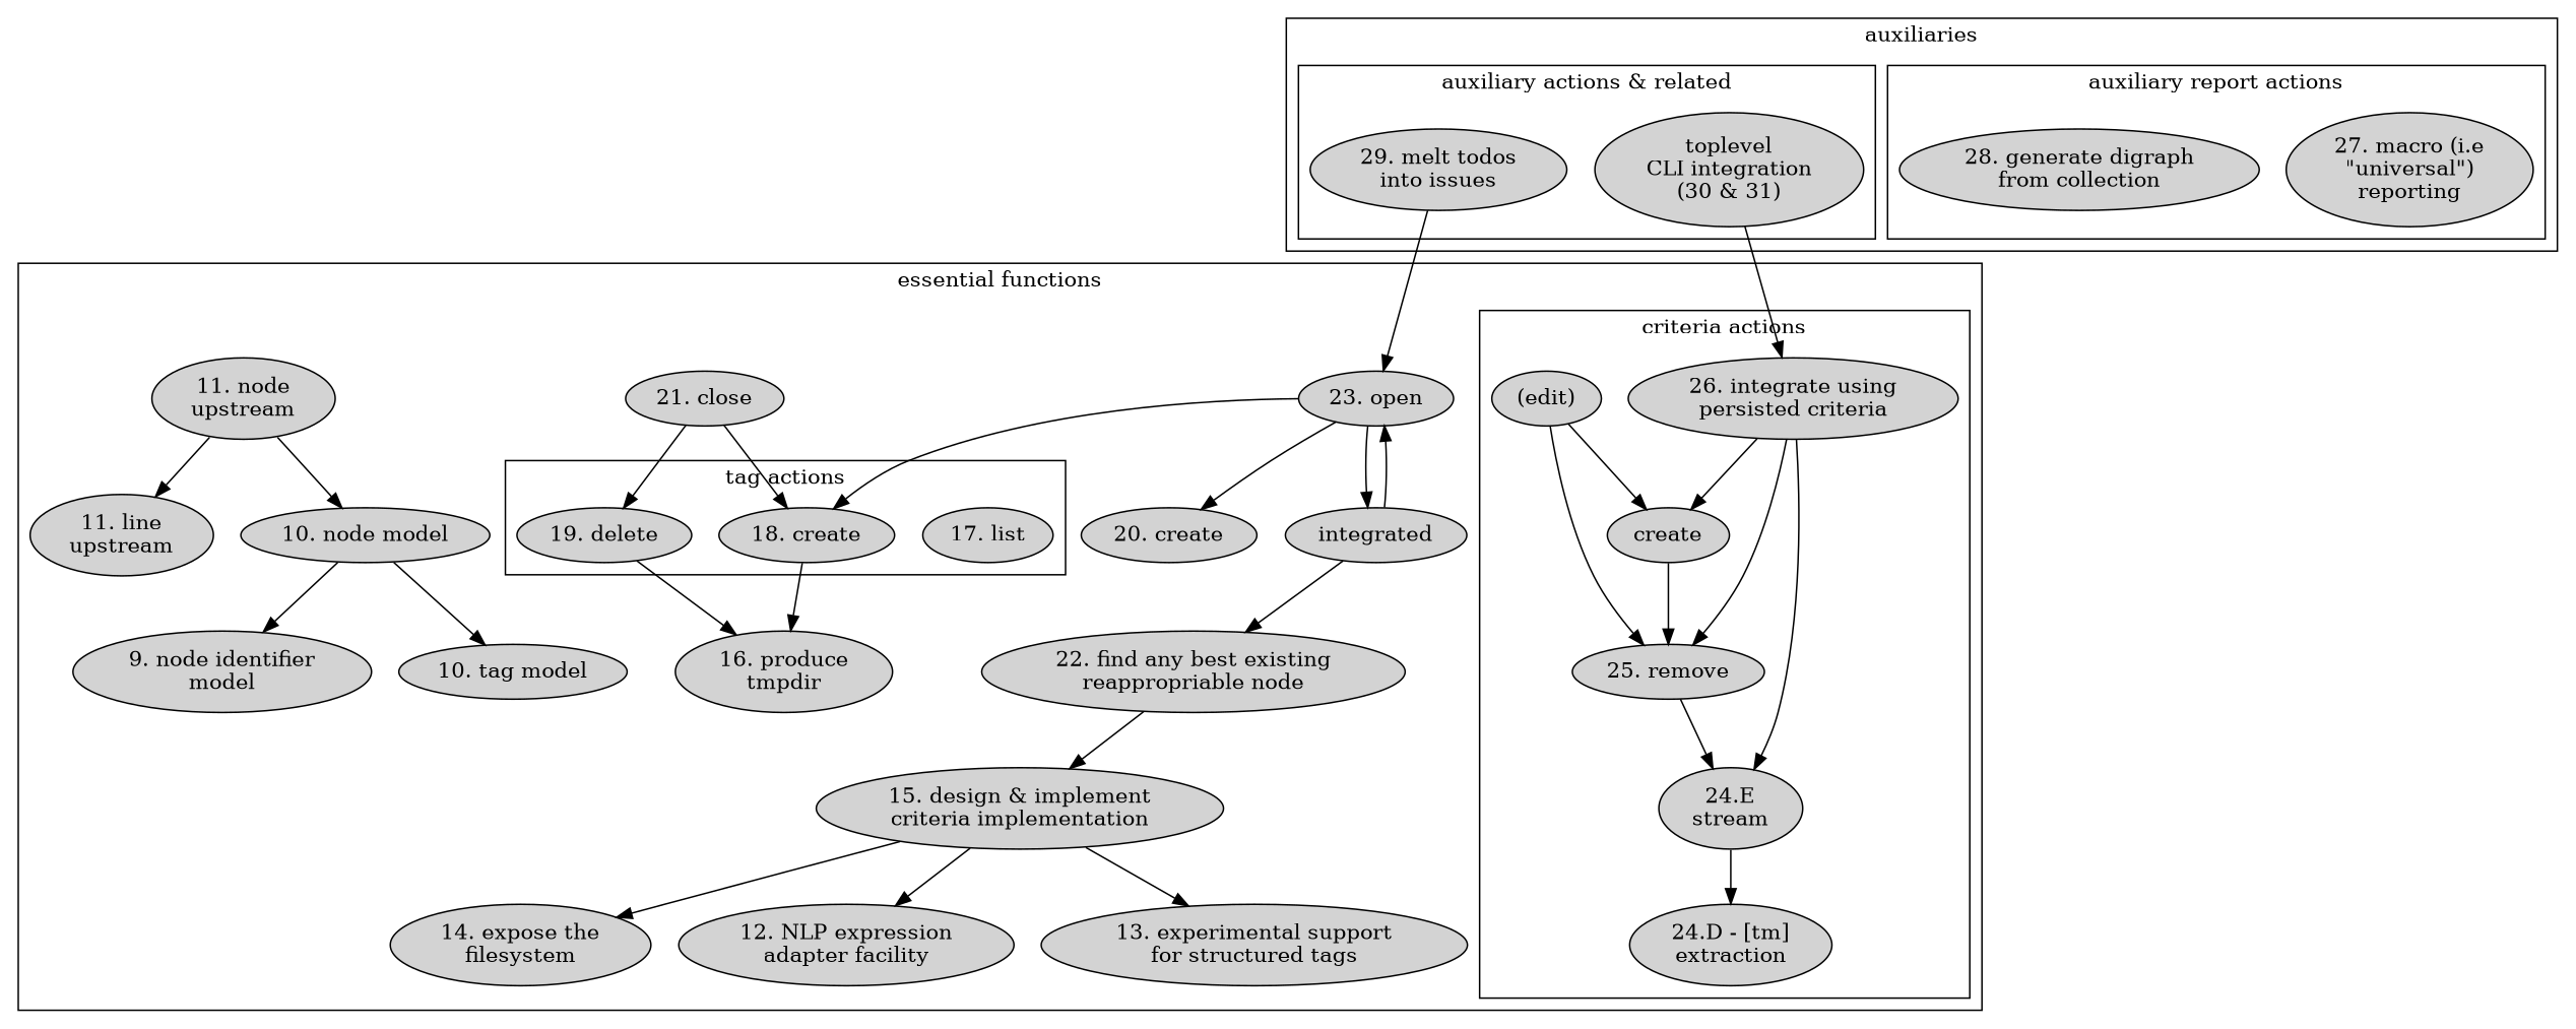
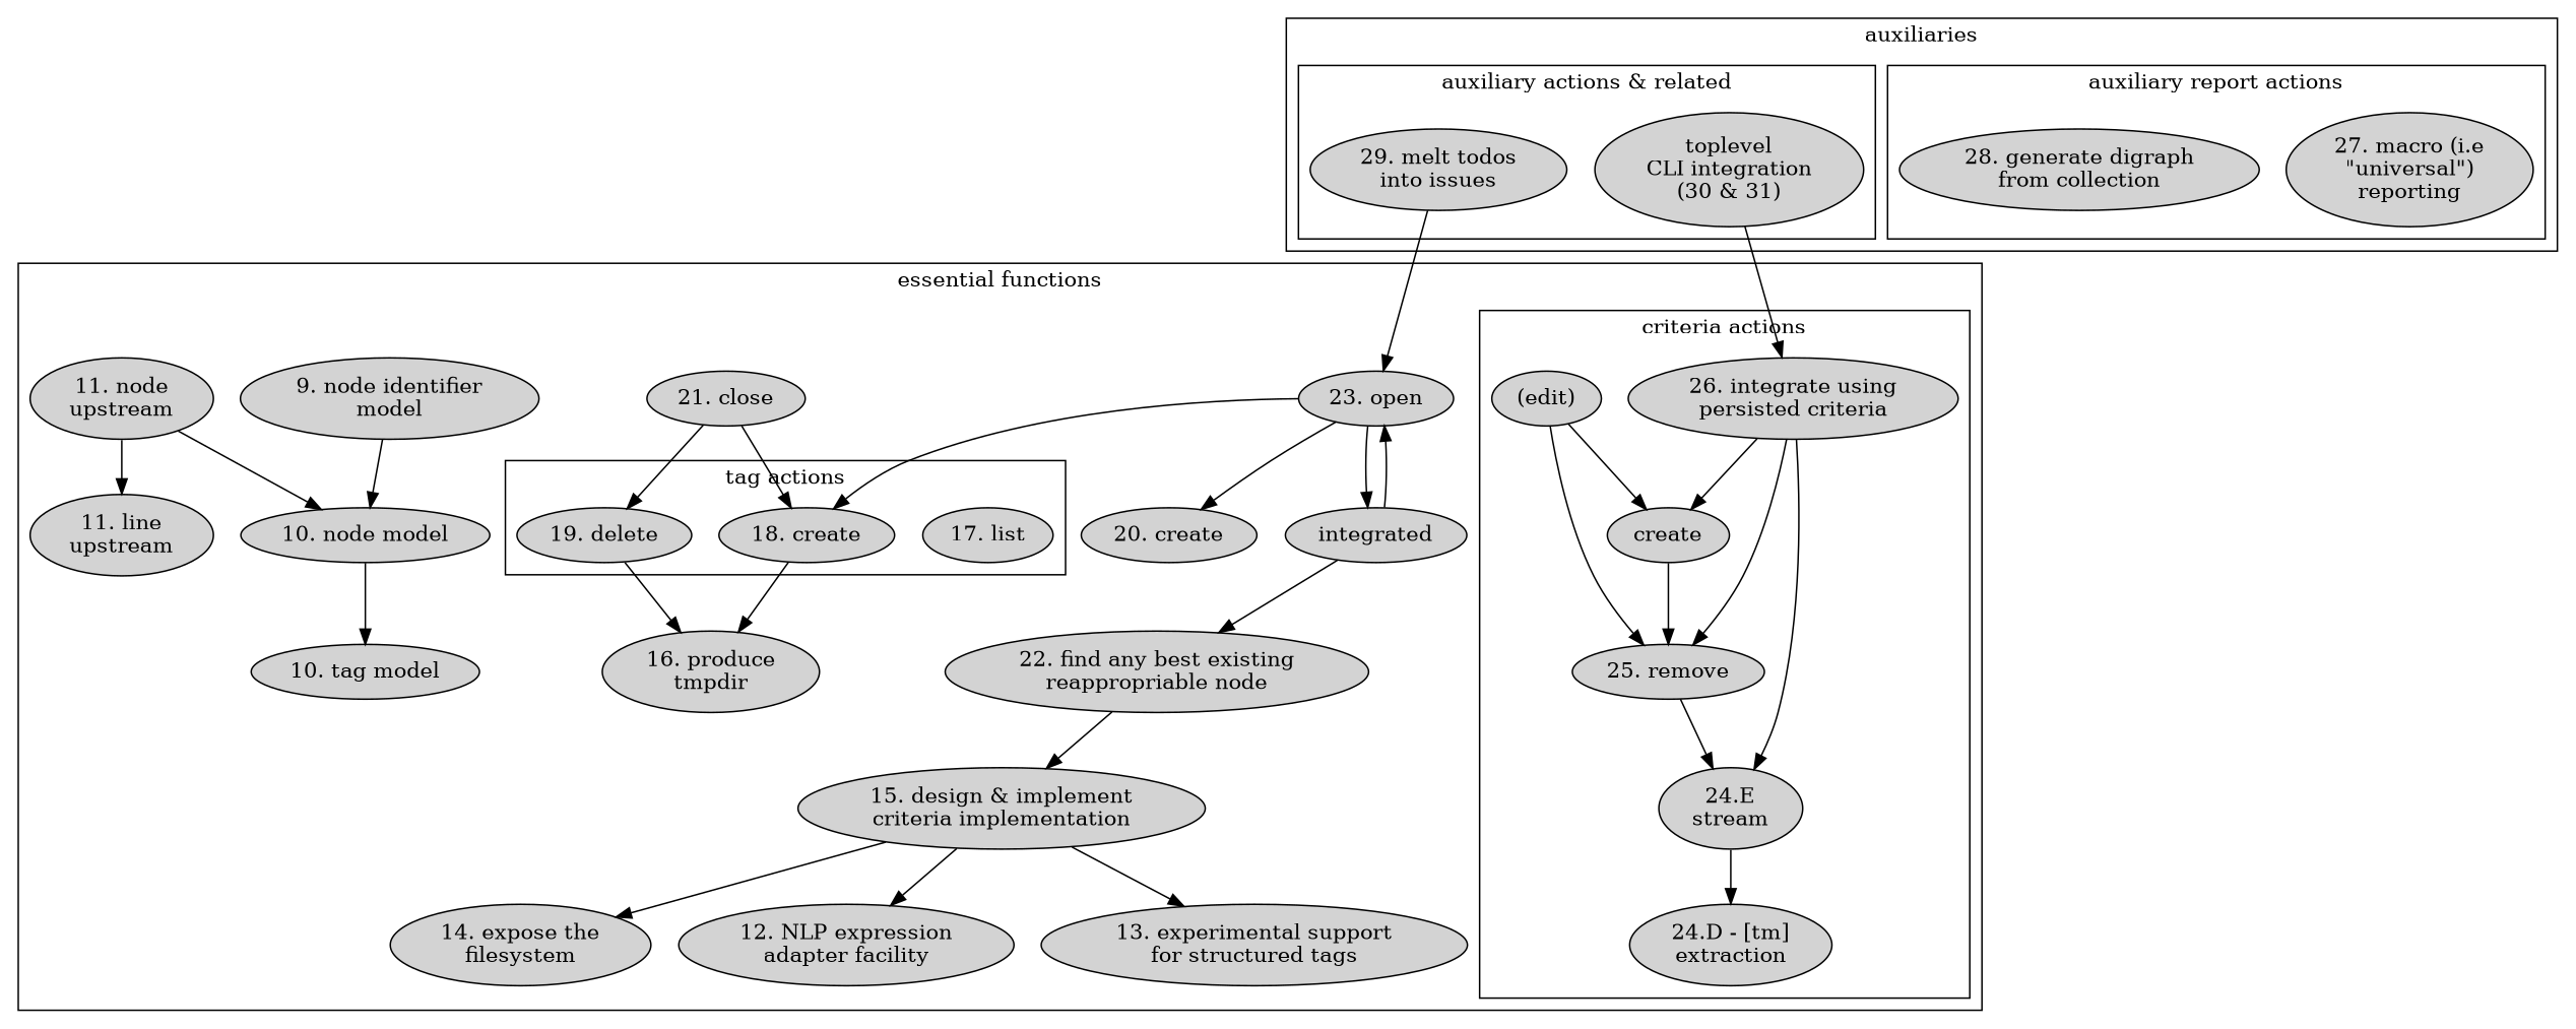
  digraph {
    node [style=filled]
    n1 [label="17. list"]
    n2 [label="18. create"]
    n3 [label="19. delete"]
    n4 [label="26. integrate using\npersisted criteria"]
    n5 [label="24.E\nstream"]
    n6 [label="25. remove"]
    n7 [label=create]
    n8 [label="(edit)"]
    n9 [label="24.D - [tm]\nextraction"]
    n10 [label="16. produce\ntmpdir"]
    n11 [label="23. open"]
    n12 [label="20. create"]
    n13 [label=integrated]
    n14 [label="21. close"]
    n15 [label="15. design & implement\ncriteria implementation"]
    n16 [label="14. expose the\nfilesystem"]
    n17 [label="12. NLP expression\nadapter facility"]
    n18 [label="13. experimental support\nfor structured tags"]
    n19 [label="11. line\nupstream"]
    n20 [label="9. node identifier\nmodel"]
    n21 [label="10. node model"]
    n22 [label="10. tag model"]
    n23 [label="11. node\nupstream"]
    n24 [label="22. find any best existing\nreappropriable node"]
    n25 [label="27. macro (i.e\n\"universal\")\nreporting"]
    n26 [label="28. generate digraph\nfrom collection"]
    n27 [label="29. melt todos\ninto issues"]
    n28 [label="toplevel\nCLI integration\n(30 & 31)"]
    subgraph cluster_1 {
      label="essential functions"
      n10
      n11
      n12
      n13
      n14
      n15
      n16
      n17
      n18
      n19
      n20
      n21
      n22
      n23
      n24
      subgraph cluster_2 {
        label="tag actions"
        n1
        n2
        n3
      }
      subgraph cluster_3 {
        label="criteria actions"
        n4
        n5
        n6
        n7
        n8
        n9
      }
    }
    subgraph cluster_4 {
      label=auxiliaries
      subgraph cluster_5 {
        label="auxiliary report actions"
        n25
        n26
      }
      subgraph cluster_6 {
        label="auxiliary actions & related"
        n27
        n28
      }
    }
    n2 -> n10
    n3 -> n10
    n4 -> n5
    n4 -> n6
    n4 -> n7
    n5 -> n9
    n6 -> n5
    n7 -> n6
    n8 -> n6
    n8 -> n7
    n11 -> n2
    n11 -> n12
    n11 -> n13
    n13 -> n11
    n13 -> n24
    n14 -> n2
    n14 -> n3
    n15 -> n16
    n15 -> n17
    n15 -> n18
-   n21 -> n20
+   n20 -> n21
    n21 -> n22
    n23 -> n19
    n23 -> n21
    n24 -> n15
    n27 -> n11
    n28 -> n4
  }
